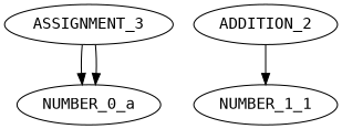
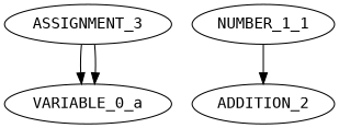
  digraph {
    fontname="DejaVu Sans Mono"
    node [fontname="DejaVu Sans Mono"]
    edge [fontname="DejaVu Sans Mono"]
    ASSIGNMENT_3
-   VARIABLE_0_a [label=NUMBER_0_a]
+   VARIABLE_0_a
    ADDITION_2
    NUMBER_1_1
    ASSIGNMENT_3 -> VARIABLE_0_a
    ASSIGNMENT_3 -> VARIABLE_0_a
-   ADDITION_2 -> NUMBER_1_1
+   NUMBER_1_1 -> ADDITION_2
  }
